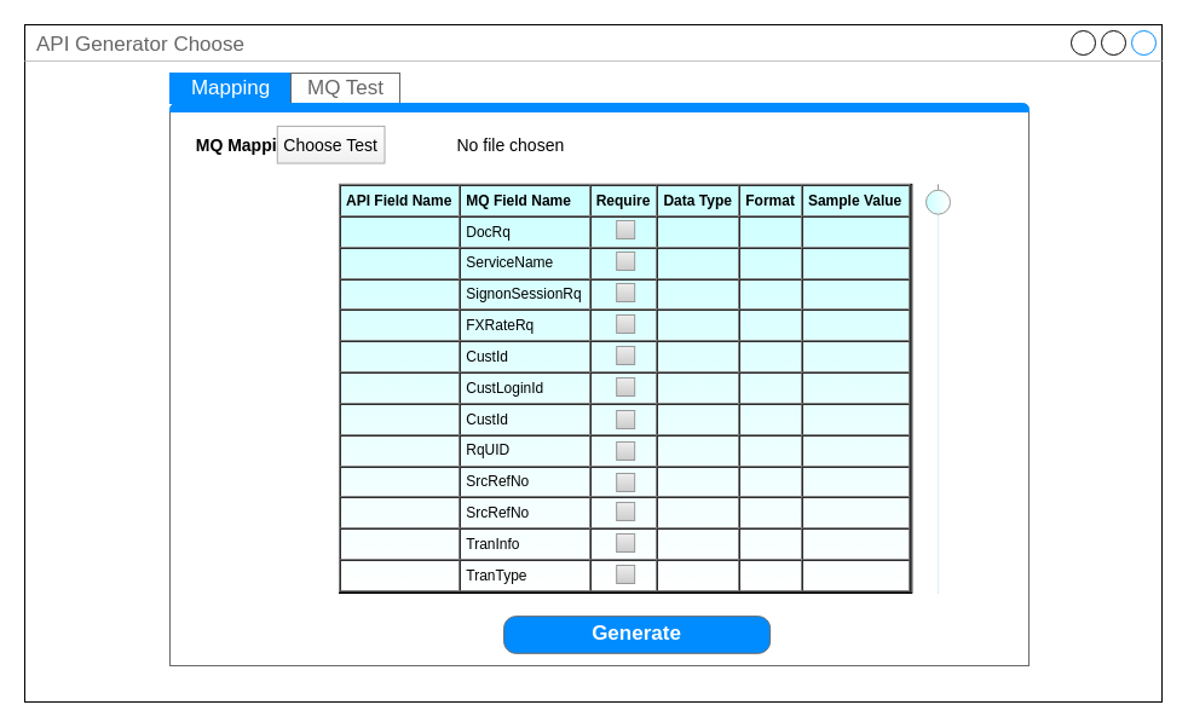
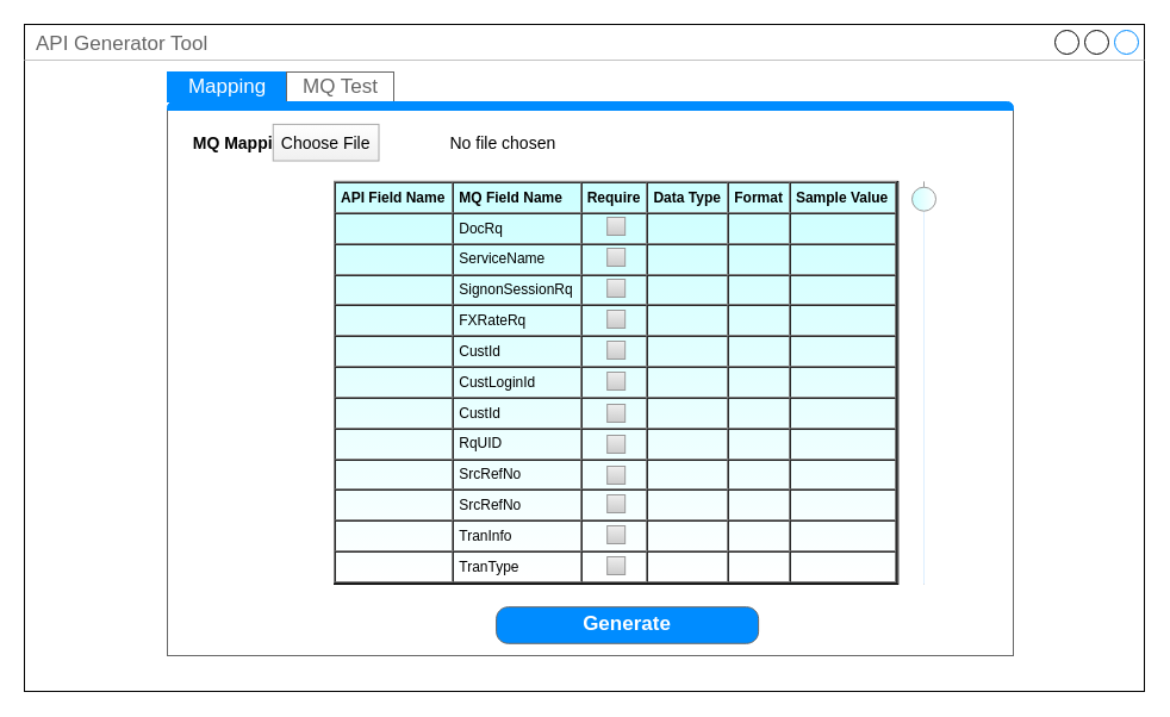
  <mxCell id="0" />
  <mxCell id="1" parent="0" />
- <mxCell id="2" value="API Generator Choose" style="strokeWidth=1;shadow=0;dashed=0;align=center;html=1;shape=mxgraph.mockup.containers.window;align=left;verticalAlign=top;spacingLeft=8;strokeColor2=#008cff;strokeColor3=#c4c4c4;fontColor=#666666;mainText=;fontSize=17;labelBackgroundColor=none;" vertex="1" parent="1"><mxGeometry x="20" y="20" width="940" height="560" as="geometry" /></mxCell>
+ <mxCell id="2" value="API Generator Tool" style="strokeWidth=1;shadow=0;dashed=0;align=center;html=1;shape=mxgraph.mockup.containers.window;align=left;verticalAlign=top;spacingLeft=8;strokeColor2=#008cff;strokeColor3=#c4c4c4;fontColor=#666666;mainText=;fontSize=17;labelBackgroundColor=none;" vertex="1" parent="1"><mxGeometry x="20" y="20" width="940" height="560" as="geometry" /></mxCell>
  <mxCell id="3" value="" style="strokeWidth=1;shadow=0;dashed=0;align=center;html=1;shape=mxgraph.mockup.containers.marginRect2;rectMarginTop=32;strokeColor=#666666;gradientColor=none;" vertex="1" parent="1"><mxGeometry x="140" y="60" width="710" height="490" as="geometry" /></mxCell>
  <mxCell id="4" value="Mapping" style="strokeWidth=1;shadow=0;dashed=0;align=center;html=1;shape=mxgraph.mockup.containers.rrect;rSize=0;fontSize=17;fontColor=#ffffff;strokeColor=#008cff;fillColor=#008cff;" vertex="1" parent="3"><mxGeometry width="100" height="25" relative="1" as="geometry"><mxPoint as="offset" /></mxGeometry></mxCell>
  <mxCell id="5" value="MQ Test" style="strokeColor=inherit;fillColor=inherit;gradientColor=inherit;strokeWidth=1;shadow=0;dashed=0;align=center;html=1;shape=mxgraph.mockup.containers.rrect;rSize=0;fontSize=17;fontColor=#666666;gradientColor=none;" vertex="1" parent="3"><mxGeometry width="90" height="25" relative="1" as="geometry"><mxPoint x="100" as="offset" /></mxGeometry></mxCell>
  <mxCell id="6" value="" style="strokeWidth=1;shadow=0;dashed=0;align=center;html=1;shape=mxgraph.mockup.containers.topButton;rSize=5;strokeColor=#008cff;fillColor=#008cff;gradientColor=none;resizeWidth=1;movable=0;deletable=1;" vertex="1" parent="3"><mxGeometry width="710" height="7" relative="1" as="geometry"><mxPoint y="25" as="offset" /></mxGeometry></mxCell>
  <mxCell id="7" value="&lt;table cellpadding=&quot;4&quot; cellspacing=&quot;0&quot; border=&quot;1&quot; style=&quot;font-size: 1em ; width: 100% ; height: 100%&quot;&gt;&lt;tbody&gt;&lt;tr&gt;&lt;td&gt;&lt;b&gt;API Field Name&lt;/b&gt;&lt;/td&gt;&lt;th&gt;MQ Field Name&lt;/th&gt;&lt;th&gt;Require&lt;/th&gt;&lt;td&gt;&lt;b&gt;Data Type&lt;/b&gt;&lt;/td&gt;&lt;td&gt;&lt;b&gt;Format&lt;/b&gt;&lt;/td&gt;&lt;td&gt;&lt;b&gt;Sample Value&lt;/b&gt;&lt;/td&gt;&lt;/tr&gt;&lt;tr&gt;&lt;td&gt;&lt;br&gt;&lt;/td&gt;&lt;td&gt;DocRq&lt;br&gt;&lt;/td&gt;&lt;td&gt;&lt;/td&gt;&lt;td&gt;&lt;br&gt;&lt;/td&gt;&lt;td&gt;&lt;br&gt;&lt;/td&gt;&lt;td&gt;&lt;br&gt;&lt;/td&gt;&lt;/tr&gt;&lt;tr&gt;&lt;td&gt;&lt;br&gt;&lt;/td&gt;&lt;td&gt;ServiceName&lt;/td&gt;&lt;td&gt;&lt;/td&gt;&lt;td&gt;&lt;br&gt;&lt;/td&gt;&lt;td&gt;&lt;br&gt;&lt;/td&gt;&lt;td&gt;&lt;br&gt;&lt;/td&gt;&lt;/tr&gt;&lt;tr&gt;&lt;td&gt;&lt;br&gt;&lt;/td&gt;&lt;td&gt;SignonSessionRq&lt;br&gt;&lt;/td&gt;&lt;td&gt;&lt;br&gt;&lt;/td&gt;&lt;td&gt;&lt;br&gt;&lt;/td&gt;&lt;td&gt;&lt;br&gt;&lt;/td&gt;&lt;td&gt;&lt;br&gt;&lt;/td&gt;&lt;/tr&gt;&lt;tr&gt;&lt;td&gt;&lt;br&gt;&lt;/td&gt;&lt;td&gt;FXRateRq&lt;br&gt;&lt;/td&gt;&lt;td&gt;&lt;br&gt;&lt;/td&gt;&lt;td&gt;&lt;br&gt;&lt;/td&gt;&lt;td&gt;&lt;br&gt;&lt;/td&gt;&lt;td&gt;&lt;br&gt;&lt;/td&gt;&lt;/tr&gt;&lt;tr&gt;&lt;td&gt;&lt;br&gt;&lt;/td&gt;&lt;td&gt;CustId&lt;br&gt;&lt;/td&gt;&lt;td&gt;&lt;br&gt;&lt;/td&gt;&lt;td&gt;&lt;br&gt;&lt;/td&gt;&lt;td&gt;&lt;br&gt;&lt;/td&gt;&lt;td&gt;&lt;br&gt;&lt;/td&gt;&lt;/tr&gt;&lt;tr&gt;&lt;td&gt;&lt;br&gt;&lt;/td&gt;&lt;td&gt;CustLoginId&lt;br&gt;&lt;/td&gt;&lt;td&gt;&lt;br&gt;&lt;/td&gt;&lt;td&gt;&lt;br&gt;&lt;/td&gt;&lt;td&gt;&lt;br&gt;&lt;/td&gt;&lt;td&gt;&lt;br&gt;&lt;/td&gt;&lt;/tr&gt;&lt;tr&gt;&lt;td&gt;&lt;br&gt;&lt;/td&gt;&lt;td&gt;CustId&lt;br&gt;&lt;/td&gt;&lt;td&gt;&lt;br&gt;&lt;/td&gt;&lt;td&gt;&lt;br&gt;&lt;/td&gt;&lt;td&gt;&lt;br&gt;&lt;/td&gt;&lt;td&gt;&lt;br&gt;&lt;/td&gt;&lt;/tr&gt;&lt;tr&gt;&lt;td&gt;&lt;br&gt;&lt;/td&gt;&lt;td&gt;RqUID&lt;br&gt;&lt;/td&gt;&lt;td&gt;&lt;br&gt;&lt;/td&gt;&lt;td&gt;&lt;br&gt;&lt;/td&gt;&lt;td&gt;&lt;br&gt;&lt;/td&gt;&lt;td&gt;&lt;br&gt;&lt;/td&gt;&lt;/tr&gt;&lt;tr&gt;&lt;td&gt;&lt;br&gt;&lt;/td&gt;&lt;td&gt;SrcRefNo&lt;br&gt;&lt;/td&gt;&lt;td&gt;&lt;br&gt;&lt;/td&gt;&lt;td&gt;&lt;br&gt;&lt;/td&gt;&lt;td&gt;&lt;br&gt;&lt;/td&gt;&lt;td&gt;&lt;br&gt;&lt;/td&gt;&lt;/tr&gt;&lt;tr&gt;&lt;td&gt;&lt;br&gt;&lt;/td&gt;&lt;td&gt;SrcRefNo&lt;br&gt;&lt;/td&gt;&lt;td&gt;&lt;br&gt;&lt;/td&gt;&lt;td&gt;&lt;br&gt;&lt;/td&gt;&lt;td&gt;&lt;br&gt;&lt;/td&gt;&lt;td&gt;&lt;br&gt;&lt;/td&gt;&lt;/tr&gt;&lt;tr&gt;&lt;td&gt;&lt;br&gt;&lt;/td&gt;&lt;td&gt;TranInfo&lt;br&gt;&lt;/td&gt;&lt;td&gt;&lt;br&gt;&lt;/td&gt;&lt;td&gt;&lt;br&gt;&lt;/td&gt;&lt;td&gt;&lt;br&gt;&lt;/td&gt;&lt;td&gt;&lt;br&gt;&lt;/td&gt;&lt;/tr&gt;&lt;tr&gt;&lt;td&gt;&lt;br&gt;&lt;/td&gt;&lt;td&gt;TranType&lt;br&gt;&lt;/td&gt;&lt;td&gt;&lt;br&gt;&lt;/td&gt;&lt;td&gt;&lt;br&gt;&lt;/td&gt;&lt;td&gt;&lt;br&gt;&lt;/td&gt;&lt;td&gt;&lt;br&gt;&lt;/td&gt;&lt;/tr&gt;&lt;/tbody&gt;&lt;/table&gt; " style="verticalAlign=top;align=left;overflow=fill;fontSize=12;fontFamily=Helvetica;html=1;shadow=0;fillColor=#CCFFFF;gradientColor=#ffffff;" vertex="1" parent="3"><mxGeometry x="140" y="91.88" width="473.33" height="338.13" as="geometry" /></mxCell>
  <mxCell id="8" value="MQ Mapping" style="fillColor=none;strokeColor=none;align=left;fontSize=14;shadow=0;fontStyle=1" vertex="1" parent="3"><mxGeometry x="19.722" y="38.792" width="147.917" height="40.833" as="geometry" /></mxCell>
- <mxCell id="9" value="Choose Test" style="fillColor=#FEFEFE;strokeColor=#AAAAAA;fontSize=14;gradientColor=#F0F0F0;shadow=0;" vertex="1" parent="3"><mxGeometry x="88.75" y="43.896" width="88.75" height="30.625" as="geometry" /></mxCell>
+ <mxCell id="9" value="Choose File" style="fillColor=#FEFEFE;strokeColor=#AAAAAA;fontSize=14;gradientColor=#F0F0F0;shadow=0;" vertex="1" parent="3"><mxGeometry x="88.75" y="43.896" width="88.75" height="30.625" as="geometry" /></mxCell>
  <mxCell id="10" value="No file chosen" style="fillColor=none;strokeColor=none;align=left;fontSize=14;spacing=5;shadow=0;" vertex="1" parent="3"><mxGeometry x="232.5" y="43.896" width="98.611" height="30.625" as="geometry" /></mxCell>
  <mxCell id="11" value="Generate" style="strokeWidth=1;shadow=0;dashed=0;align=center;html=1;shape=mxgraph.mockup.buttons.button;strokeColor=#666666;fontColor=#ffffff;mainText=;buttonStyle=round;fontSize=17;fontStyle=1;fillColor=#008cff;whiteSpace=wrap;" vertex="1" parent="3"><mxGeometry x="276.11" y="449.167" width="220" height="30.625" as="geometry" /></mxCell>
  <mxCell id="12" value="" style="verticalLabelPosition=bottom;shadow=0;dashed=0;align=center;html=1;verticalAlign=top;strokeWidth=1;shape=mxgraph.mockup.forms.horSlider;strokeColor=#999999;sliderStyle=basic;sliderPos=97.007;handleStyle=circle;fillColor2=#ddeeff;direction=north;fillColor=#CCFFFF;gradientColor=#ffffff;" vertex="1" parent="3"><mxGeometry x="620" y="91.88" width="30" height="338.12" as="geometry" /></mxCell>
  <mxCell id="13" value="" style="strokeWidth=1;shadow=0;dashed=0;align=center;html=1;shape=mxgraph.mockup.forms.rrect;rSize=0;fillColor=#eeeeee;strokeColor=#999999;gradientColor=#cccccc;align=left;spacingLeft=4;fontSize=17;fontColor=#666666;labelPosition=right;" vertex="1" parent="3"><mxGeometry x="369.17" y="122" width="15" height="15" as="geometry" /></mxCell>
  <mxCell id="14" value="" style="strokeWidth=1;shadow=0;dashed=0;align=center;html=1;shape=mxgraph.mockup.forms.rrect;rSize=0;fillColor=#eeeeee;strokeColor=#999999;gradientColor=#cccccc;align=left;spacingLeft=4;fontSize=17;fontColor=#666666;labelPosition=right;" vertex="1" parent="3"><mxGeometry x="369.17" y="148" width="15" height="15" as="geometry" /></mxCell>
  <mxCell id="15" value="" style="strokeWidth=1;shadow=0;dashed=0;align=center;html=1;shape=mxgraph.mockup.forms.rrect;rSize=0;fillColor=#eeeeee;strokeColor=#999999;gradientColor=#cccccc;align=left;spacingLeft=4;fontSize=17;fontColor=#666666;labelPosition=right;" vertex="1" parent="3"><mxGeometry x="369.17" y="174" width="15" height="15" as="geometry" /></mxCell>
  <mxCell id="16" value="" style="strokeWidth=1;shadow=0;dashed=0;align=center;html=1;shape=mxgraph.mockup.forms.rrect;rSize=0;fillColor=#eeeeee;strokeColor=#999999;gradientColor=#cccccc;align=left;spacingLeft=4;fontSize=17;fontColor=#666666;labelPosition=right;" vertex="1" parent="3"><mxGeometry x="369.17" y="200" width="15" height="15" as="geometry" /></mxCell>
  <mxCell id="17" value="" style="strokeWidth=1;shadow=0;dashed=0;align=center;html=1;shape=mxgraph.mockup.forms.rrect;rSize=0;fillColor=#eeeeee;strokeColor=#999999;gradientColor=#cccccc;align=left;spacingLeft=4;fontSize=17;fontColor=#666666;labelPosition=right;" vertex="1" parent="3"><mxGeometry x="369.17" y="226" width="15" height="15" as="geometry" /></mxCell>
  <mxCell id="18" value="" style="strokeWidth=1;shadow=0;dashed=0;align=center;html=1;shape=mxgraph.mockup.forms.rrect;rSize=0;fillColor=#eeeeee;strokeColor=#999999;gradientColor=#cccccc;align=left;spacingLeft=4;fontSize=17;fontColor=#666666;labelPosition=right;" vertex="1" parent="3"><mxGeometry x="369.17" y="252" width="15" height="15" as="geometry" /></mxCell>
  <mxCell id="19" value="" style="strokeWidth=1;shadow=0;dashed=0;align=center;html=1;shape=mxgraph.mockup.forms.rrect;rSize=0;fillColor=#eeeeee;strokeColor=#999999;gradientColor=#cccccc;align=left;spacingLeft=4;fontSize=17;fontColor=#666666;labelPosition=right;" vertex="1" parent="3"><mxGeometry x="369.16" y="279" width="15" height="15" as="geometry" /></mxCell>
  <mxCell id="20" value="" style="strokeWidth=1;shadow=0;dashed=0;align=center;html=1;shape=mxgraph.mockup.forms.rrect;rSize=0;fillColor=#eeeeee;strokeColor=#999999;gradientColor=#cccccc;align=left;spacingLeft=4;fontSize=17;fontColor=#666666;labelPosition=right;" vertex="1" parent="3"><mxGeometry x="369.16" y="305" width="15" height="15" as="geometry" /></mxCell>
  <mxCell id="21" value="" style="strokeWidth=1;shadow=0;dashed=0;align=center;html=1;shape=mxgraph.mockup.forms.rrect;rSize=0;fillColor=#eeeeee;strokeColor=#999999;gradientColor=#cccccc;align=left;spacingLeft=4;fontSize=17;fontColor=#666666;labelPosition=right;" vertex="1" parent="3"><mxGeometry x="369.16" y="331" width="15" height="15" as="geometry" /></mxCell>
  <mxCell id="22" value="" style="strokeWidth=1;shadow=0;dashed=0;align=center;html=1;shape=mxgraph.mockup.forms.rrect;rSize=0;fillColor=#eeeeee;strokeColor=#999999;gradientColor=#cccccc;align=left;spacingLeft=4;fontSize=17;fontColor=#666666;labelPosition=right;" vertex="1" parent="3"><mxGeometry x="369.16" y="355" width="15" height="15" as="geometry" /></mxCell>
  <mxCell id="23" value="" style="strokeWidth=1;shadow=0;dashed=0;align=center;html=1;shape=mxgraph.mockup.forms.rrect;rSize=0;fillColor=#eeeeee;strokeColor=#999999;gradientColor=#cccccc;align=left;spacingLeft=4;fontSize=17;fontColor=#666666;labelPosition=right;" vertex="1" parent="3"><mxGeometry x="369.16" y="381" width="15" height="15" as="geometry" /></mxCell>
  <mxCell id="24" value="" style="strokeWidth=1;shadow=0;dashed=0;align=center;html=1;shape=mxgraph.mockup.forms.rrect;rSize=0;fillColor=#eeeeee;strokeColor=#999999;gradientColor=#cccccc;align=left;spacingLeft=4;fontSize=17;fontColor=#666666;labelPosition=right;" vertex="1" parent="3"><mxGeometry x="369.16" y="407" width="15" height="15" as="geometry" /></mxCell>
